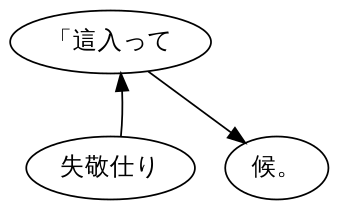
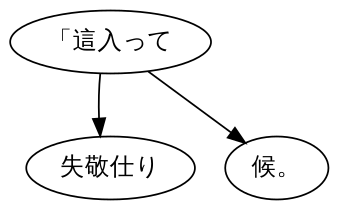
  digraph {
    n1 [label="「這入って"]
    n2 [label="失敬仕り"]
    n3 [label="候。"]
-   n2 -> n1
+   n1 -> n2
    n1 -> n3
  }
